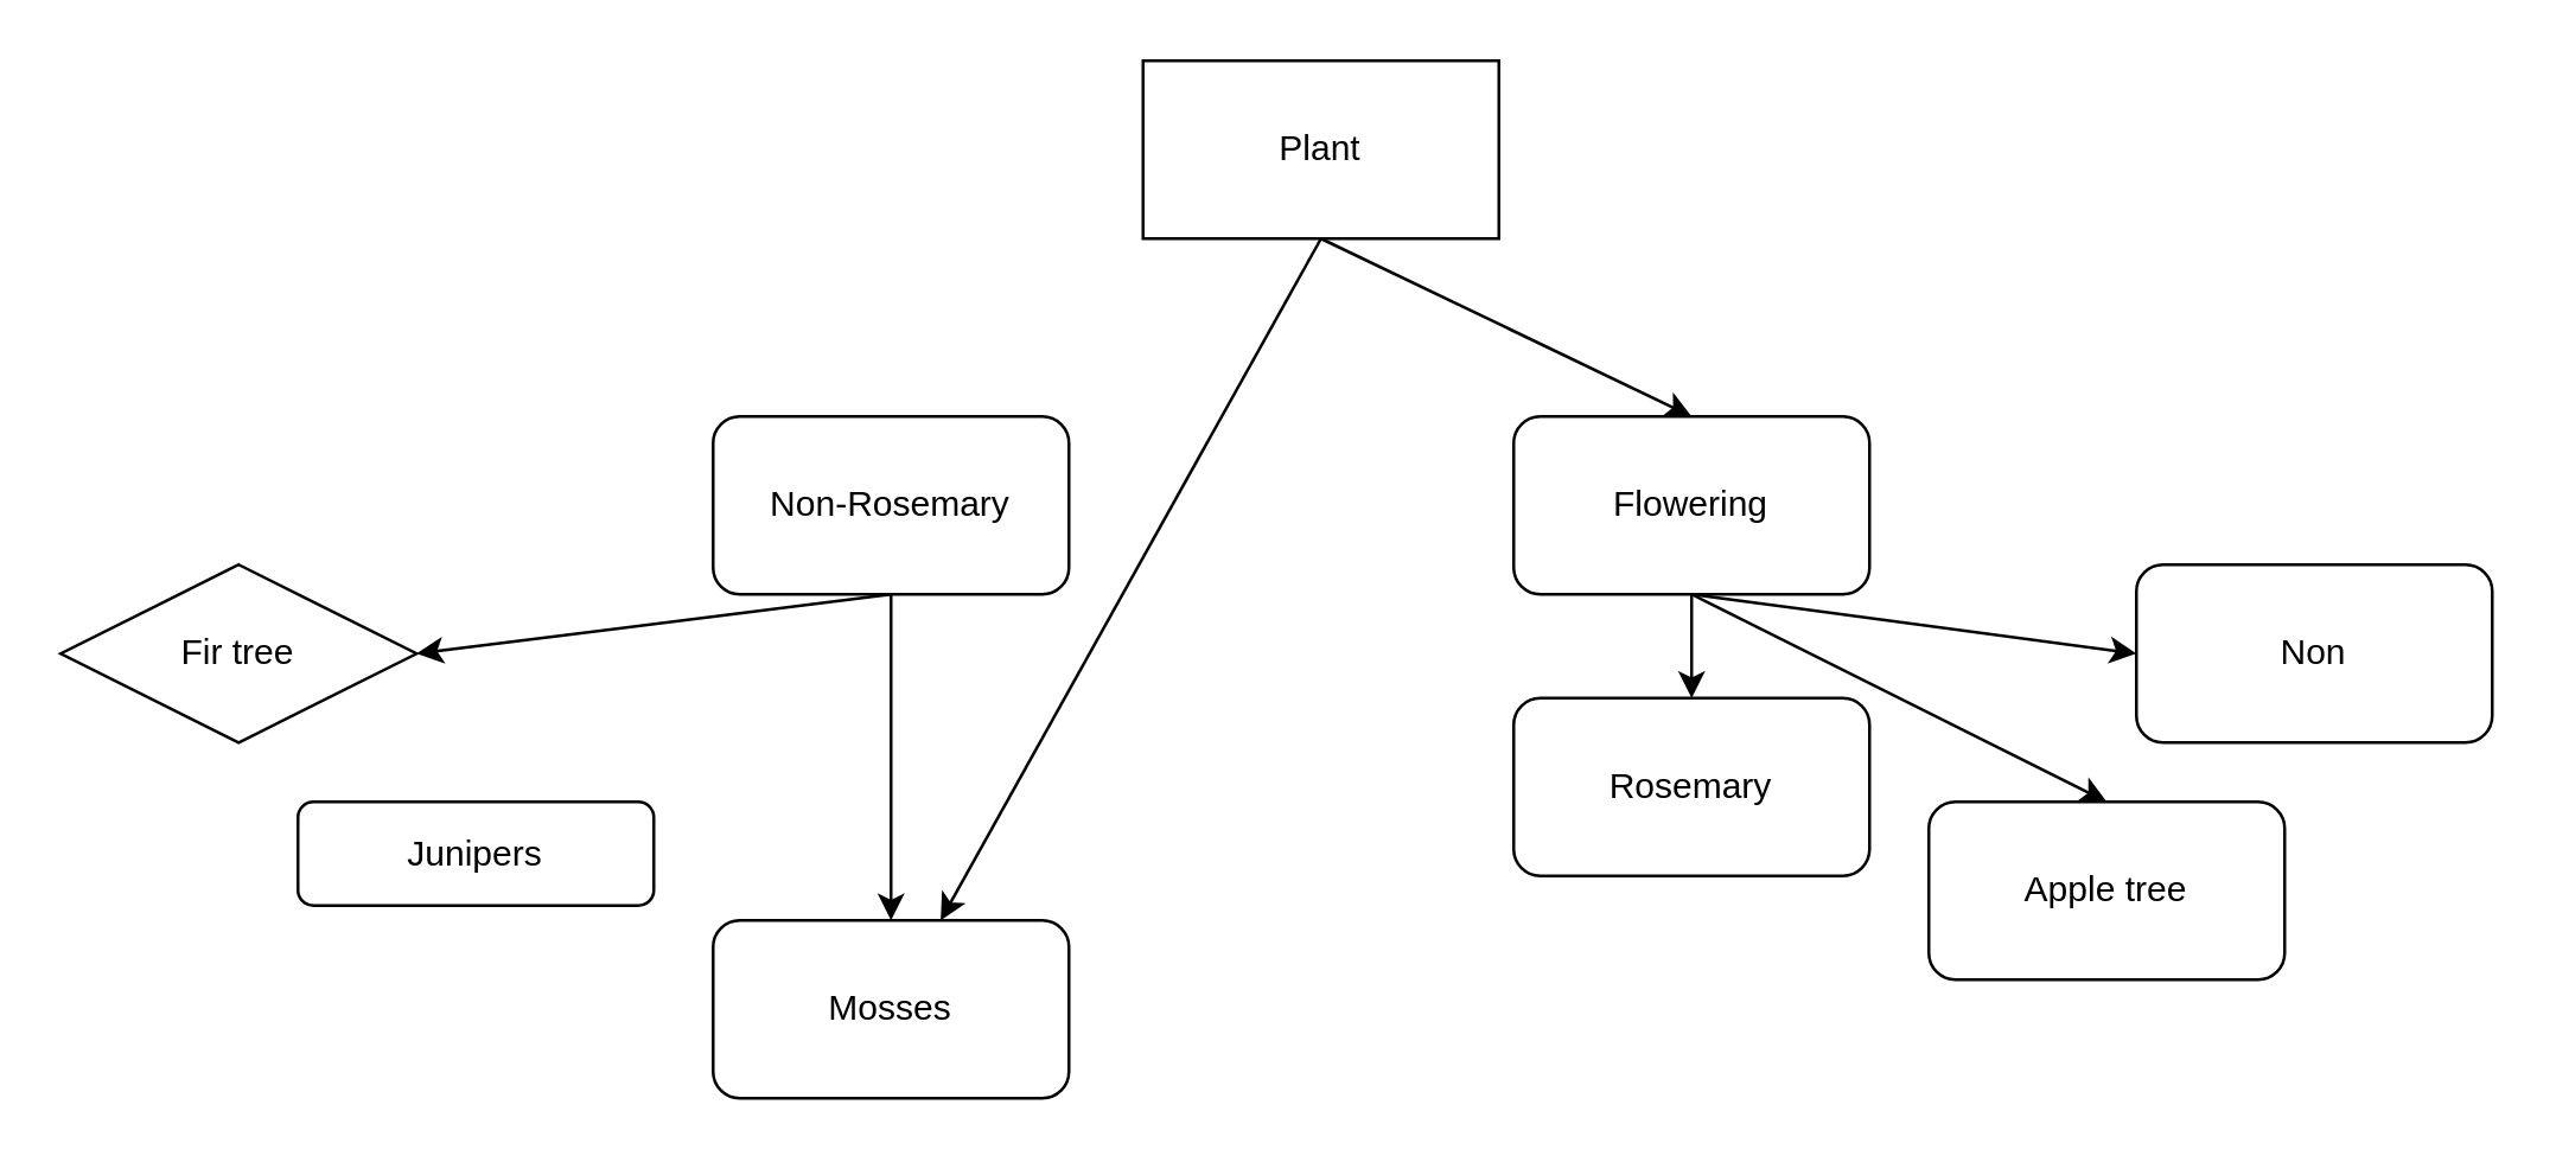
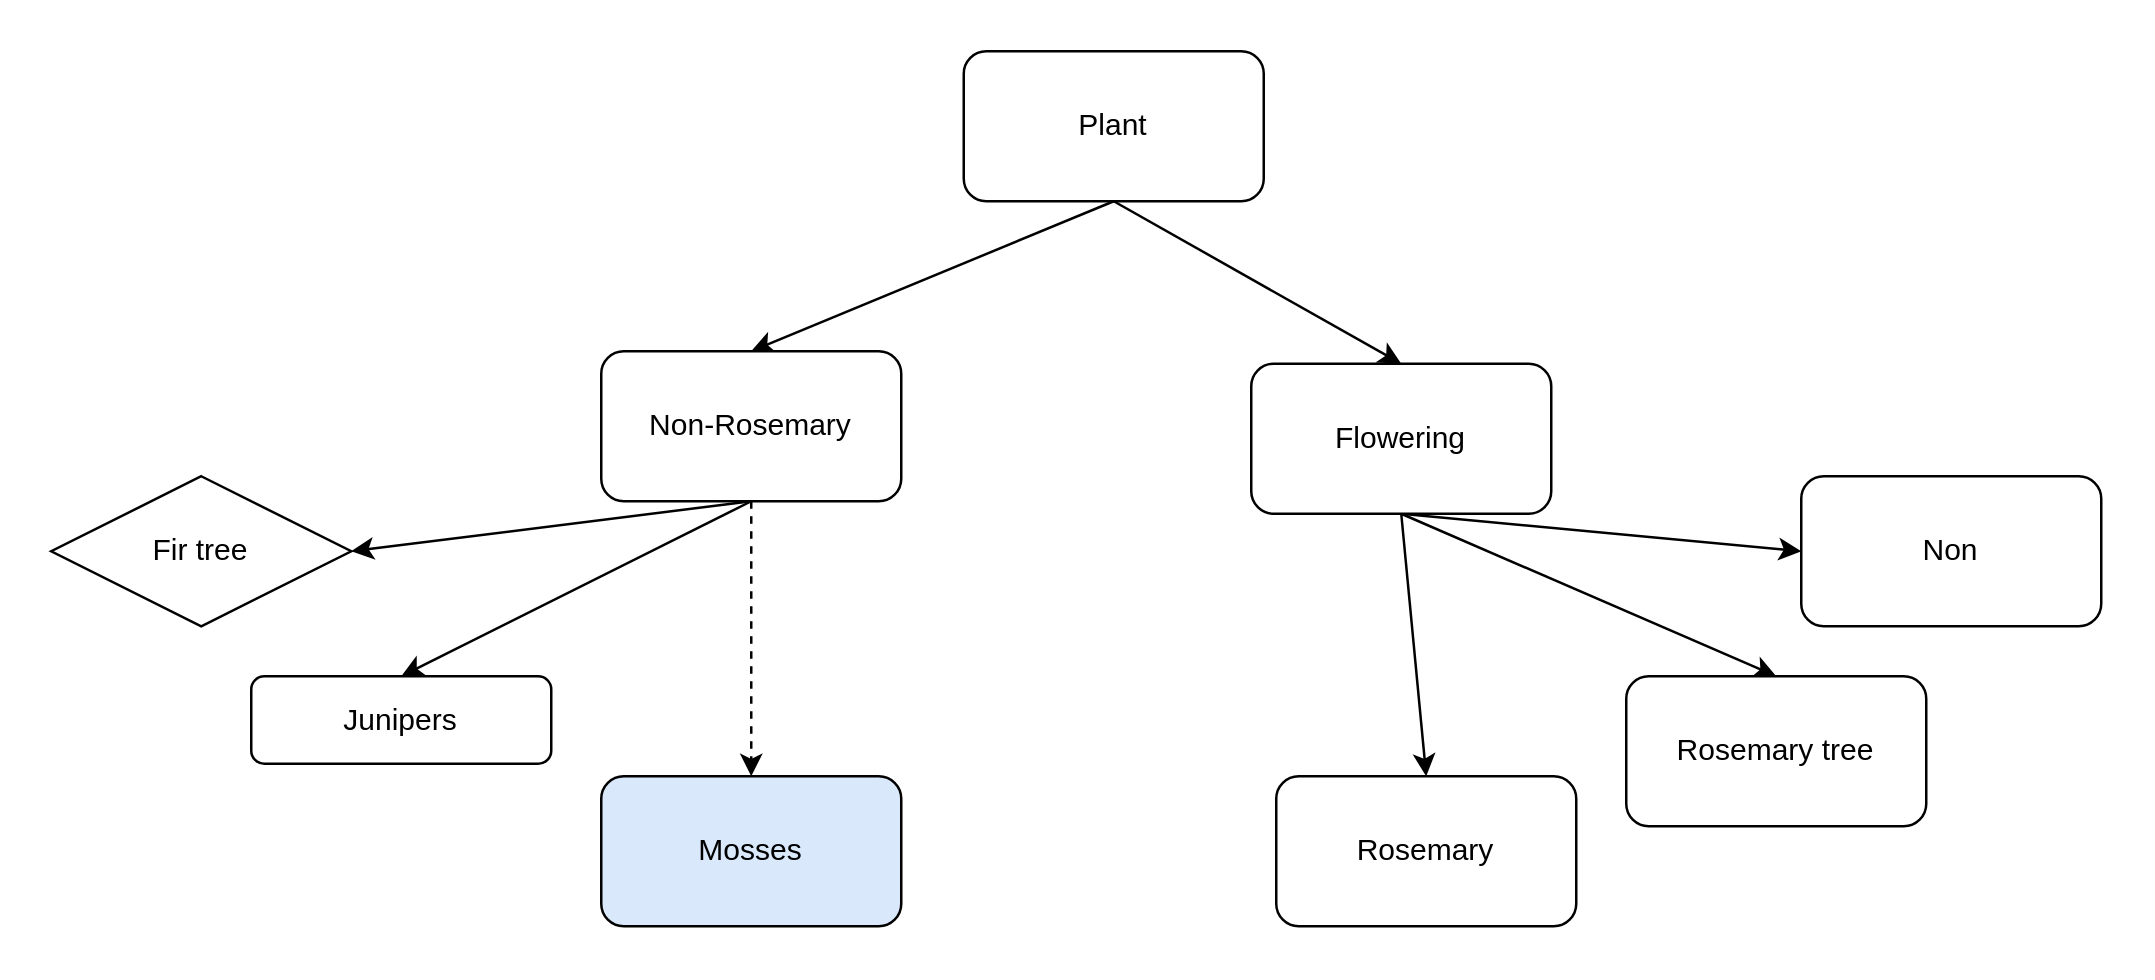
  <mxCell id="0" />
  <mxCell id="1" parent="0" />
- <mxCell id="2" style="edgeStyle=none;rounded=0;orthogonalLoop=1;jettySize=auto;html=1;exitX=0.5;exitY=1;exitDx=0;exitDy=0;" edge="1" parent="1" source="4" target="18"><mxGeometry relative="1" as="geometry" /></mxCell>
+ <mxCell id="2" style="edgeStyle=none;rounded=0;orthogonalLoop=1;jettySize=auto;html=1;exitX=0.5;exitY=1;exitDx=0;exitDy=0;entryX=0.5;entryY=0;entryDx=0;entryDy=0;" edge="1" parent="1" source="4" target="8"><mxGeometry relative="1" as="geometry" /></mxCell>
  <mxCell id="3" style="edgeStyle=none;rounded=0;orthogonalLoop=1;jettySize=auto;html=1;exitX=0.5;exitY=1;exitDx=0;exitDy=0;entryX=0.5;entryY=0;entryDx=0;entryDy=0;" edge="1" parent="1" source="4" target="12"><mxGeometry relative="1" as="geometry" /></mxCell>
- <mxCell id="4" value="Plant" style="whiteSpace=wrap;html=1;rounded=0;" vertex="1" parent="1"><mxGeometry x="385" y="20" width="120" height="60" as="geometry" /></mxCell>
- <mxCell id="5" style="edgeStyle=none;rounded=0;orthogonalLoop=1;jettySize=auto;html=1;exitX=0.5;exitY=1;exitDx=0;exitDy=0;entryX=0.5;entryY=0;entryDx=0;entryDy=0;" edge="1" parent="1" source="8" target="18"><mxGeometry relative="1" as="geometry" /></mxCell>
+ <mxCell id="4" value="Plant" style="rounded=1;whiteSpace=wrap;html=1;" vertex="1" parent="1"><mxGeometry x="385" y="20" width="120" height="60" as="geometry" /></mxCell>
+ <mxCell id="5" style="edgeStyle=none;rounded=0;orthogonalLoop=1;jettySize=auto;html=1;exitX=0.5;exitY=1;exitDx=0;exitDy=0;entryX=0.5;entryY=0;entryDx=0;entryDy=0;dashed=1;" edge="1" parent="1" source="8" target="18"><mxGeometry relative="1" as="geometry" /></mxCell>
  <mxCell id="6" style="edgeStyle=none;rounded=0;orthogonalLoop=1;jettySize=auto;html=1;exitX=0.5;exitY=1;exitDx=0;exitDy=0;entryX=1;entryY=0.5;entryDx=0;entryDy=0;" edge="1" parent="1" source="8" target="16"><mxGeometry relative="1" as="geometry" /></mxCell>
+ <mxCell id="7" style="edgeStyle=none;rounded=0;orthogonalLoop=1;jettySize=auto;html=1;exitX=0.5;exitY=1;exitDx=0;exitDy=0;entryX=0.5;entryY=0;entryDx=0;entryDy=0;" edge="1" parent="1" source="8" target="17"><mxGeometry relative="1" as="geometry" /></mxCell>
  <mxCell id="8" value="Non-Rosemary" style="rounded=1;whiteSpace=wrap;html=1;" vertex="1" parent="1"><mxGeometry x="240" y="140" width="120" height="60" as="geometry" /></mxCell>
  <mxCell id="9" style="edgeStyle=none;rounded=0;orthogonalLoop=1;jettySize=auto;html=1;exitX=0.5;exitY=1;exitDx=0;exitDy=0;entryX=0.5;entryY=0;entryDx=0;entryDy=0;" edge="1" parent="1" source="12" target="15"><mxGeometry relative="1" as="geometry" /></mxCell>
  <mxCell id="10" style="edgeStyle=none;rounded=0;orthogonalLoop=1;jettySize=auto;html=1;exitX=0.5;exitY=1;exitDx=0;exitDy=0;entryX=0.5;entryY=0;entryDx=0;entryDy=0;" edge="1" parent="1" source="12" target="14"><mxGeometry relative="1" as="geometry" /></mxCell>
  <mxCell id="11" style="edgeStyle=none;rounded=0;orthogonalLoop=1;jettySize=auto;html=1;exitX=0.5;exitY=1;exitDx=0;exitDy=0;entryX=0;entryY=0.5;entryDx=0;entryDy=0;" edge="1" parent="1" source="12" target="13"><mxGeometry relative="1" as="geometry" /></mxCell>
- <mxCell id="12" value="Flowering" style="rounded=1;whiteSpace=wrap;html=1;" vertex="1" parent="1"><mxGeometry x="510" y="140" width="120" height="60" as="geometry" /></mxCell>
+ <mxCell id="12" value="Flowering" style="rounded=1;whiteSpace=wrap;html=1;" vertex="1" parent="1"><mxGeometry x="500" y="145" width="120" height="60" as="geometry" /></mxCell>
  <mxCell id="13" value="Non" style="rounded=1;whiteSpace=wrap;html=1;" vertex="1" parent="1"><mxGeometry x="720" y="190" width="120" height="60" as="geometry" /></mxCell>
- <mxCell id="14" value="Apple tree" style="rounded=1;whiteSpace=wrap;html=1;" vertex="1" parent="1"><mxGeometry x="650" y="270" width="120" height="60" as="geometry" /></mxCell>
- <mxCell id="15" value="Rosemary" style="rounded=1;whiteSpace=wrap;html=1;" vertex="1" parent="1"><mxGeometry x="510" y="235" width="120" height="60" as="geometry" /></mxCell>
+ <mxCell id="14" value="Rosemary tree" style="rounded=1;whiteSpace=wrap;html=1;" vertex="1" parent="1"><mxGeometry x="650" y="270" width="120" height="60" as="geometry" /></mxCell>
+ <mxCell id="15" value="Rosemary" style="rounded=1;whiteSpace=wrap;html=1;" vertex="1" parent="1"><mxGeometry x="510" y="310" width="120" height="60" as="geometry" /></mxCell>
  <mxCell id="16" value="Fir tree" style="rhombus;whiteSpace=wrap;html=1;" vertex="1" parent="1"><mxGeometry y="190" width="120" height="60" as="geometry" x="20" /></mxCell>
  <mxCell id="17" value="Junipers" style="rounded=1;whiteSpace=wrap;html=1;" vertex="1" parent="1"><mxGeometry x="100" y="270" width="120" height="35" as="geometry" /></mxCell>
- <mxCell id="18" value="Mosses" style="rounded=1;whiteSpace=wrap;html=1;" vertex="1" parent="1"><mxGeometry x="240" y="310" width="120" height="60" as="geometry" /></mxCell>
+ <mxCell id="18" value="Mosses" style="rounded=1;whiteSpace=wrap;html=1;fillColor=#dae8fc;" vertex="1" parent="1"><mxGeometry x="240" y="310" width="120" height="60" as="geometry" /></mxCell>
